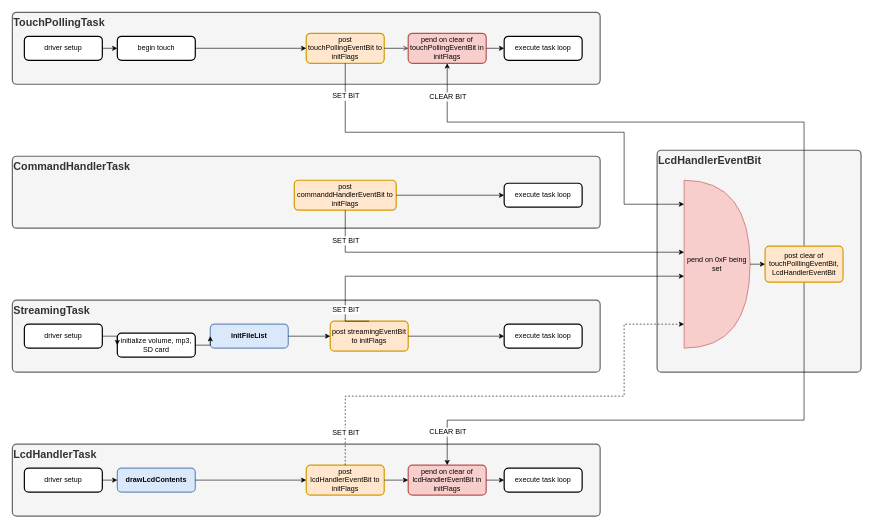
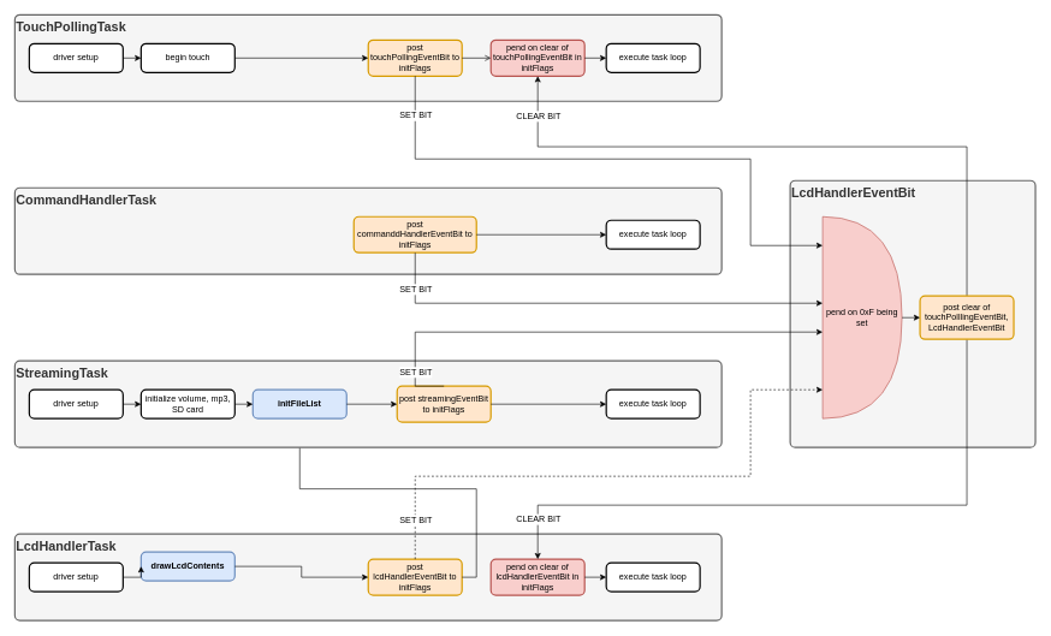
  <mxCell id="0" />
  <mxCell id="1" parent="0" />
  <mxCell id="2" value="" style="group" vertex="1" connectable="0" parent="1"><mxGeometry x="20" y="20" width="1415" height="840" as="geometry" /></mxCell>
  <mxCell id="3" value="&lt;font style=&quot;font-size: 18px&quot;&gt;LcdHandlerEventBit&lt;/font&gt;" style="rounded=1;whiteSpace=wrap;html=1;absoluteArcSize=1;arcSize=14;strokeWidth=2;fontStyle=1;verticalAlign=top;align=left;fillColor=#f5f5f5;strokeColor=#666666;fontColor=#333333;" vertex="1" parent="2"><mxGeometry x="1075" y="230" width="340" height="370" as="geometry" /></mxCell>
  <mxCell id="4" value="pend on 0xF being set" style="shape=or;whiteSpace=wrap;html=1;fillColor=#f8cecc;strokeColor=#b85450;" parent="2" vertex="1"><mxGeometry x="1120" y="280" width="110" height="280" as="geometry" /></mxCell>
  <mxCell id="5" value="" style="group" parent="2" vertex="1" connectable="0"><mxGeometry y="720" width="980" height="120" as="geometry" /></mxCell>
  <mxCell id="6" value="LcdHandlerTask" style="rounded=1;whiteSpace=wrap;html=1;absoluteArcSize=1;arcSize=14;strokeWidth=2;verticalAlign=top;align=left;fillColor=#f5f5f5;strokeColor=#666666;fontColor=#333333;fontStyle=1;fontSize=18;" parent="5" vertex="1"><mxGeometry width="980" height="120" as="geometry" /></mxCell>
- <mxCell id="7" value="drawLcdContents" style="rounded=1;whiteSpace=wrap;html=1;absoluteArcSize=1;arcSize=14;strokeWidth=2;fontStyle=1;fillColor=#dae8fc;strokeColor=#6c8ebf;" parent="5" vertex="1"><mxGeometry x="175" y="40" width="130" height="40" as="geometry" /></mxCell>
+ <mxCell id="7" value="drawLcdContents" style="rounded=1;whiteSpace=wrap;html=1;absoluteArcSize=1;arcSize=14;strokeWidth=2;fontStyle=1;fillColor=#dae8fc;strokeColor=#6c8ebf;" parent="5" vertex="1"><mxGeometry x="175" y="25" width="130" height="40" as="geometry" /></mxCell>
  <mxCell id="8" style="edgeStyle=orthogonalEdgeStyle;rounded=0;orthogonalLoop=1;jettySize=auto;html=1;exitX=1;exitY=0.5;exitDx=0;exitDy=0;entryX=0;entryY=0.5;entryDx=0;entryDy=0;" parent="5" source="9" target="7" edge="1"><mxGeometry relative="1" as="geometry" /></mxCell>
  <mxCell id="9" value="driver setup" style="rounded=1;whiteSpace=wrap;html=1;absoluteArcSize=1;arcSize=14;strokeWidth=2;" parent="5" vertex="1"><mxGeometry x="20" y="40" width="130" height="40" as="geometry" /></mxCell>
  <mxCell id="10" value="post lcdHandlerEventBit to initFlags" style="rounded=1;whiteSpace=wrap;html=1;absoluteArcSize=1;arcSize=14;strokeWidth=2;align=center;fillColor=#ffe6cc;strokeColor=#d79b00;" parent="5" vertex="1"><mxGeometry x="490" y="35" width="130" height="50" as="geometry" /></mxCell>
  <mxCell id="11" style="edgeStyle=orthogonalEdgeStyle;rounded=0;orthogonalLoop=1;jettySize=auto;html=1;exitX=1;exitY=0.5;exitDx=0;exitDy=0;entryX=0;entryY=0.5;entryDx=0;entryDy=0;" parent="5" source="7" target="10" edge="1"><mxGeometry relative="1" as="geometry" /></mxCell>
  <mxCell id="12" value="pend on clear of lcdHandlerEventBit in initFlags" style="rounded=1;whiteSpace=wrap;html=1;absoluteArcSize=1;arcSize=14;strokeWidth=2;align=center;fillColor=#f8cecc;strokeColor=#b85450;" parent="5" vertex="1"><mxGeometry x="660" y="35" width="130" height="50" as="geometry" /></mxCell>
- <mxCell id="13" style="edgeStyle=orthogonalEdgeStyle;rounded=0;orthogonalLoop=1;jettySize=auto;html=1;exitX=1;exitY=0.5;exitDx=0;exitDy=0;entryX=0;entryY=0.5;entryDx=0;entryDy=0;" parent="5" source="10" target="12" edge="1"><mxGeometry relative="1" as="geometry" /></mxCell>
+ <mxCell id="13" style="edgeStyle=orthogonalEdgeStyle;rounded=0;orthogonalLoop=1;jettySize=auto;html=1;exitX=1;exitY=0.5;exitDx=0;exitDy=0;" parent="5" source="10" target="38" edge="1"><mxGeometry relative="1" as="geometry" /></mxCell>
  <mxCell id="14" value="execute task loop" style="rounded=1;whiteSpace=wrap;html=1;absoluteArcSize=1;arcSize=14;strokeWidth=2;align=center;" parent="5" vertex="1"><mxGeometry x="820" y="40" width="130" height="40" as="geometry" /></mxCell>
  <mxCell id="15" style="edgeStyle=orthogonalEdgeStyle;rounded=0;orthogonalLoop=1;jettySize=auto;html=1;exitX=1;exitY=0.5;exitDx=0;exitDy=0;entryX=0;entryY=0.5;entryDx=0;entryDy=0;" parent="5" source="12" target="14" edge="1"><mxGeometry relative="1" as="geometry" /></mxCell>
  <mxCell id="16" value="" style="group" parent="2" vertex="1" connectable="0"><mxGeometry y="240" width="980" height="120" as="geometry" /></mxCell>
  <mxCell id="17" value="CommandHandlerTask" style="rounded=1;whiteSpace=wrap;html=1;absoluteArcSize=1;arcSize=14;strokeWidth=2;verticalAlign=top;align=left;fillColor=#f5f5f5;strokeColor=#666666;fontColor=#333333;fontStyle=1;fontSize=18;" parent="16" vertex="1"><mxGeometry width="980" height="120" as="geometry" /></mxCell>
  <mxCell id="18" value="post commanddHandlerEventBit to initFlags" style="rounded=1;whiteSpace=wrap;html=1;absoluteArcSize=1;arcSize=14;strokeWidth=2;align=center;fillColor=#ffe6cc;strokeColor=#d79b00;" parent="16" vertex="1"><mxGeometry x="470" y="40" width="170" height="50" as="geometry" /></mxCell>
  <mxCell id="19" value="execute task loop" style="rounded=1;whiteSpace=wrap;html=1;absoluteArcSize=1;arcSize=14;strokeWidth=2;align=center;" parent="16" vertex="1"><mxGeometry x="820" y="45" width="130" height="40" as="geometry" /></mxCell>
  <mxCell id="20" style="edgeStyle=orthogonalEdgeStyle;rounded=0;orthogonalLoop=1;jettySize=auto;html=1;exitX=1;exitY=0.5;exitDx=0;exitDy=0;entryX=0;entryY=0.5;entryDx=0;entryDy=0;" parent="16" source="18" target="19" edge="1"><mxGeometry relative="1" as="geometry" /></mxCell>
  <mxCell id="21" value="" style="group" parent="2" vertex="1" connectable="0"><mxGeometry width="980" height="120" as="geometry" /></mxCell>
  <mxCell id="22" value="TouchPollingTask" style="rounded=1;whiteSpace=wrap;html=1;absoluteArcSize=1;arcSize=14;strokeWidth=2;verticalAlign=top;align=left;fillColor=#f5f5f5;strokeColor=#666666;fontColor=#333333;fontStyle=1;fontSize=18;" parent="21" vertex="1"><mxGeometry width="980" height="120" as="geometry" /></mxCell>
  <mxCell id="23" value="driver setup" style="rounded=1;whiteSpace=wrap;html=1;absoluteArcSize=1;arcSize=14;strokeWidth=2;" parent="21" vertex="1"><mxGeometry x="20" y="40" width="130" height="40" as="geometry" /></mxCell>
  <mxCell id="24" value="begin touch" style="rounded=1;whiteSpace=wrap;html=1;absoluteArcSize=1;arcSize=14;strokeWidth=2;" parent="21" vertex="1"><mxGeometry x="175" y="40" width="130" height="40" as="geometry" /></mxCell>
  <mxCell id="25" style="edgeStyle=orthogonalEdgeStyle;rounded=0;orthogonalLoop=1;jettySize=auto;html=1;exitX=1;exitY=0.5;exitDx=0;exitDy=0;entryX=0;entryY=0.5;entryDx=0;entryDy=0;" parent="21" source="23" target="24" edge="1"><mxGeometry relative="1" as="geometry" /></mxCell>
  <mxCell id="26" value="post touchPollingEventBit to initFlags" style="rounded=1;whiteSpace=wrap;html=1;absoluteArcSize=1;arcSize=14;strokeWidth=2;align=center;fillColor=#ffe6cc;strokeColor=#d79b00;" parent="21" vertex="1"><mxGeometry x="490" y="35" width="130" height="50" as="geometry" /></mxCell>
  <mxCell id="27" style="edgeStyle=orthogonalEdgeStyle;rounded=0;orthogonalLoop=1;jettySize=auto;html=1;exitX=1;exitY=0.5;exitDx=0;exitDy=0;entryX=0;entryY=0.5;entryDx=0;entryDy=0;" parent="21" source="24" target="26" edge="1"><mxGeometry relative="1" as="geometry" /></mxCell>
  <mxCell id="28" value="pend on clear of touchPollingEventBit in initFlags" style="rounded=1;whiteSpace=wrap;html=1;absoluteArcSize=1;arcSize=14;strokeWidth=2;align=center;fillColor=#f8cecc;strokeColor=#b85450;" parent="21" vertex="1"><mxGeometry x="660" y="35" width="130" height="50" as="geometry" /></mxCell>
  <mxCell id="29" style="edgeStyle=orthogonalEdgeStyle;rounded=0;orthogonalLoop=1;jettySize=auto;html=1;exitX=1;exitY=0.5;exitDx=0;exitDy=0;entryX=0;entryY=0.5;entryDx=0;entryDy=0;endArrow=open;" parent="21" source="26" target="28" edge="1"><mxGeometry relative="1" as="geometry" /></mxCell>
  <mxCell id="30" value="execute task loop" style="rounded=1;whiteSpace=wrap;html=1;absoluteArcSize=1;arcSize=14;strokeWidth=2;align=center;" parent="21" vertex="1"><mxGeometry x="820" y="40" width="130" height="40" as="geometry" /></mxCell>
  <mxCell id="31" style="edgeStyle=orthogonalEdgeStyle;rounded=0;orthogonalLoop=1;jettySize=auto;html=1;exitX=1;exitY=0.5;exitDx=0;exitDy=0;entryX=0;entryY=0.5;entryDx=0;entryDy=0;" parent="21" source="28" target="30" edge="1"><mxGeometry relative="1" as="geometry" /></mxCell>
  <mxCell id="32" value="" style="group;fontStyle=0;fontSize=12;" parent="2" vertex="1" connectable="0"><mxGeometry y="480" width="980" height="120" as="geometry" /></mxCell>
  <mxCell id="33" value="" style="group;fontStyle=0" parent="32" vertex="1" connectable="0"><mxGeometry width="980" height="120" as="geometry" /></mxCell>
  <mxCell id="34" value="StreamingTask" style="rounded=1;whiteSpace=wrap;html=1;absoluteArcSize=1;arcSize=14;strokeWidth=2;verticalAlign=top;align=left;fillColor=#f5f5f5;strokeColor=#666666;fontColor=#333333;fontStyle=1;fontSize=18;" parent="33" vertex="1"><mxGeometry width="980" height="120" as="geometry" /></mxCell>
  <mxCell id="35" value="driver setup" style="rounded=1;whiteSpace=wrap;html=1;absoluteArcSize=1;arcSize=14;strokeWidth=2;" parent="33" vertex="1"><mxGeometry x="20" y="40" width="130" height="40" as="geometry" /></mxCell>
- <mxCell id="36" value="initialize volume, mp3, SD card" style="rounded=1;whiteSpace=wrap;html=1;absoluteArcSize=1;arcSize=14;strokeWidth=2;" parent="33" vertex="1"><mxGeometry x="175" y="55" width="130" height="40" as="geometry" /></mxCell>
+ <mxCell id="36" value="initialize volume, mp3, SD card" style="rounded=1;whiteSpace=wrap;html=1;absoluteArcSize=1;arcSize=14;strokeWidth=2;" parent="33" vertex="1"><mxGeometry x="175" y="40" width="130" height="40" as="geometry" /></mxCell>
  <mxCell id="37" style="edgeStyle=orthogonalEdgeStyle;rounded=0;orthogonalLoop=1;jettySize=auto;html=1;exitX=1;exitY=0.5;exitDx=0;exitDy=0;entryX=0;entryY=0.5;entryDx=0;entryDy=0;" parent="33" source="35" target="36" edge="1"><mxGeometry relative="1" as="geometry" /></mxCell>
  <mxCell id="38" value="initFileList" style="rounded=1;whiteSpace=wrap;html=1;absoluteArcSize=1;arcSize=14;strokeWidth=2;fontStyle=1;fillColor=#dae8fc;strokeColor=#6c8ebf;" parent="33" vertex="1"><mxGeometry x="330" y="40" width="130" height="40" as="geometry" /></mxCell>
  <mxCell id="39" style="edgeStyle=orthogonalEdgeStyle;rounded=0;orthogonalLoop=1;jettySize=auto;html=1;exitX=1;exitY=0.5;exitDx=0;exitDy=0;entryX=0;entryY=0.5;entryDx=0;entryDy=0;" parent="33" source="36" target="38" edge="1"><mxGeometry relative="1" as="geometry" /></mxCell>
  <mxCell id="40" value="post streamingEventBit to initFlags" style="rounded=1;whiteSpace=wrap;html=1;absoluteArcSize=1;arcSize=14;strokeWidth=2;align=center;fillColor=#ffe6cc;strokeColor=#d79b00;" parent="33" vertex="1"><mxGeometry x="530" y="35" width="130" height="50" as="geometry" /></mxCell>
  <mxCell id="41" style="edgeStyle=orthogonalEdgeStyle;rounded=0;orthogonalLoop=1;jettySize=auto;html=1;exitX=1;exitY=0.5;exitDx=0;exitDy=0;entryX=0;entryY=0.5;entryDx=0;entryDy=0;" parent="33" source="38" target="40" edge="1"><mxGeometry relative="1" as="geometry" /></mxCell>
  <mxCell id="42" value="execute task loop" style="rounded=1;whiteSpace=wrap;html=1;absoluteArcSize=1;arcSize=14;strokeWidth=2;align=center;" parent="33" vertex="1"><mxGeometry x="820" y="40" width="130" height="40" as="geometry" /></mxCell>
  <mxCell id="43" style="edgeStyle=orthogonalEdgeStyle;rounded=0;orthogonalLoop=1;jettySize=auto;html=1;exitX=1;exitY=0.5;exitDx=0;exitDy=0;entryX=0;entryY=0.5;entryDx=0;entryDy=0;" parent="33" source="40" target="42" edge="1"><mxGeometry relative="1" as="geometry" /></mxCell>
  <mxCell id="44" style="edgeStyle=orthogonalEdgeStyle;rounded=0;orthogonalLoop=1;jettySize=auto;html=1;exitX=0.5;exitY=1;exitDx=0;exitDy=0;" parent="2" source="26" target="4" edge="1"><mxGeometry relative="1" as="geometry"><Array as="points"><mxPoint x="555" y="200" /><mxPoint x="1020" y="200" /><mxPoint x="1020" y="320" /></Array></mxGeometry></mxCell>
  <mxCell id="45" value="SET BIT" style="text;html=1;align=center;verticalAlign=middle;resizable=0;points=[];labelBackgroundColor=#ffffff;" parent="44" vertex="1" connectable="0"><mxGeometry x="-0.824" y="1" relative="1" as="geometry"><mxPoint x="-1" y="-15.4" as="offset" /></mxGeometry></mxCell>
  <mxCell id="46" style="edgeStyle=orthogonalEdgeStyle;rounded=0;orthogonalLoop=1;jettySize=auto;html=1;exitX=0.5;exitY=1;exitDx=0;exitDy=0;" parent="2" source="18" target="4" edge="1"><mxGeometry relative="1" as="geometry"><Array as="points"><mxPoint x="555" y="400" /></Array></mxGeometry></mxCell>
  <mxCell id="47" value="SET BIT" style="text;html=1;align=center;verticalAlign=middle;resizable=0;points=[];labelBackgroundColor=#ffffff;" parent="46" vertex="1" connectable="0"><mxGeometry x="-0.833" y="1" relative="1" as="geometry"><mxPoint x="-0.96" y="-2.94" as="offset" /></mxGeometry></mxCell>
  <mxCell id="48" style="edgeStyle=orthogonalEdgeStyle;rounded=0;orthogonalLoop=1;jettySize=auto;html=1;exitX=0.5;exitY=0;exitDx=0;exitDy=0;" parent="2" source="40" target="4" edge="1"><mxGeometry relative="1" as="geometry"><mxPoint x="970" y="470.0" as="targetPoint" /><Array as="points"><mxPoint x="555" y="440" /></Array></mxGeometry></mxCell>
  <mxCell id="49" value="SET BIT" style="text;html=1;align=center;verticalAlign=middle;resizable=0;points=[];labelBackgroundColor=#ffffff;" parent="48" vertex="1" connectable="0"><mxGeometry x="-0.801" y="2" relative="1" as="geometry"><mxPoint x="2.05" y="8.53" as="offset" /></mxGeometry></mxCell>
  <mxCell id="50" style="edgeStyle=orthogonalEdgeStyle;rounded=0;orthogonalLoop=1;jettySize=auto;html=1;exitX=0.5;exitY=0;exitDx=0;exitDy=0;dashed=1;" parent="2" source="10" target="4" edge="1"><mxGeometry relative="1" as="geometry"><Array as="points"><mxPoint x="555" y="640" /><mxPoint x="1020" y="640" /><mxPoint x="1020" y="520" /></Array></mxGeometry></mxCell>
  <mxCell id="51" value="SET BIT" style="text;html=1;align=center;verticalAlign=middle;resizable=0;points=[];labelBackgroundColor=#ffffff;" parent="50" vertex="1" connectable="0"><mxGeometry x="-0.714" y="-42" relative="1" as="geometry"><mxPoint x="-42" y="59.4" as="offset" /></mxGeometry></mxCell>
  <mxCell id="52" style="edgeStyle=orthogonalEdgeStyle;rounded=0;orthogonalLoop=1;jettySize=auto;html=1;entryX=0.5;entryY=1;entryDx=0;entryDy=0;exitX=0.5;exitY=0;exitDx=0;exitDy=0;" parent="2" source="56" target="28" edge="1"><mxGeometry relative="1" as="geometry"><mxPoint x="1360" y="380" as="targetPoint" /><Array as="points"><mxPoint x="1320" y="183" /><mxPoint x="725" y="183" /></Array></mxGeometry></mxCell>
  <mxCell id="53" value="CLEAR BIT" style="text;html=1;align=center;verticalAlign=middle;resizable=0;points=[];labelBackgroundColor=#ffffff;" parent="52" vertex="1" connectable="0"><mxGeometry x="-0.69" y="-5" relative="1" as="geometry"><mxPoint x="-600" y="-110.0" as="offset" /></mxGeometry></mxCell>
  <mxCell id="54" style="edgeStyle=orthogonalEdgeStyle;rounded=0;orthogonalLoop=1;jettySize=auto;html=1;entryX=0.5;entryY=0;entryDx=0;entryDy=0;exitX=0.5;exitY=1;exitDx=0;exitDy=0;" parent="2" source="56" target="12" edge="1"><mxGeometry relative="1" as="geometry"><mxPoint x="1360" y="460" as="targetPoint" /><Array as="points"><mxPoint x="1320" y="680" /><mxPoint x="725" y="680" /></Array></mxGeometry></mxCell>
  <mxCell id="55" value="CLEAR BIT" style="text;html=1;align=center;verticalAlign=middle;resizable=0;points=[];labelBackgroundColor=#ffffff;" parent="54" vertex="1" connectable="0"><mxGeometry x="-0.67" y="-2" relative="1" as="geometry"><mxPoint x="-593" y="101.67" as="offset" /></mxGeometry></mxCell>
  <mxCell id="56" value="post clear of touchPolllingEventBit, LcdHandlerEventBit" style="rounded=1;whiteSpace=wrap;html=1;absoluteArcSize=1;arcSize=14;strokeWidth=2;fillColor=#ffe6cc;strokeColor=#d79b00;" vertex="1" parent="2"><mxGeometry x="1255" y="390" width="130" height="60" as="geometry" /></mxCell>
  <mxCell id="57" style="edgeStyle=orthogonalEdgeStyle;rounded=0;orthogonalLoop=1;jettySize=auto;html=1;exitX=1;exitY=0.5;exitDx=0;exitDy=0;exitPerimeter=0;entryX=0;entryY=0.5;entryDx=0;entryDy=0;" edge="1" parent="2" source="4" target="56"><mxGeometry relative="1" as="geometry" /></mxCell>
